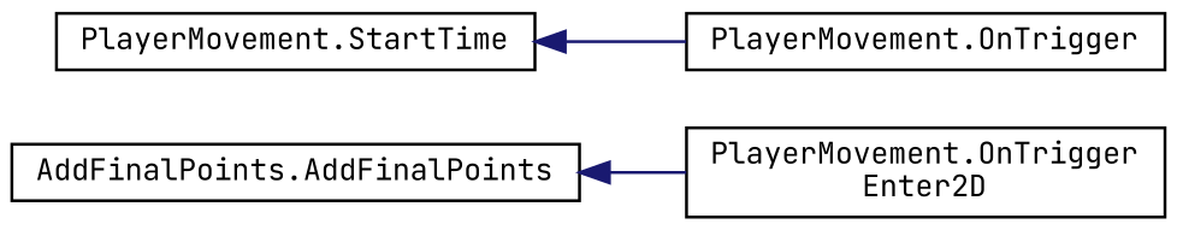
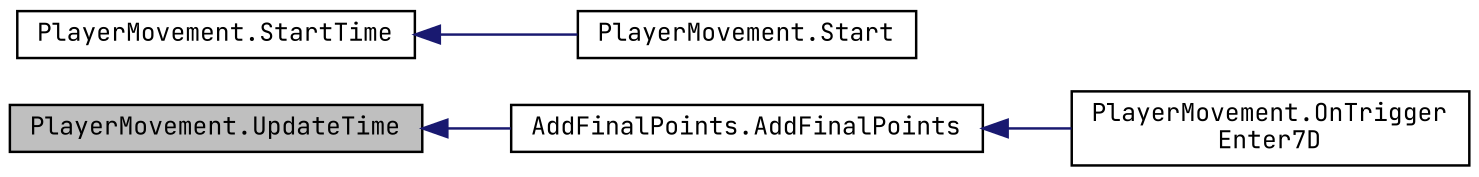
  digraph {
    fontname="JetBrains Mono"
    rankdir=LR
    node [color=black fillcolor=white fontname="JetBrains Mono" fontsize=10 shape=record style=filled]
    edge [color=midnightblue dir=back fontname="JetBrains Mono" fontsize=10 labelfontname=Helvetica labelfontsize=10 style=solid]
+   n1 [fillcolor=grey75 fontcolor=black height=0.2 label="PlayerMovement.UpdateTime" width=0.4]
    n2 [height=0.2 label="AddFinalPoints.AddFinalPoints" width=0.4]
    n3 [height=0.2 label="PlayerMovement.StartTime" width=0.4]
-   n4 [height=0.2 label="PlayerMovement.OnTrigger" width=0.4]
-   n5 [height=0.2 label="PlayerMovement.OnTrigger\lEnter2D" width=0.4]
+   n4 [height=0.2 label="PlayerMovement.Start" width=0.4]
+   n5 [height=0.2 label="PlayerMovement.OnTrigger\lEnter7D" width=0.4]
+   n1 -> n2
    n2 -> n5
    n3 -> n4
  }
